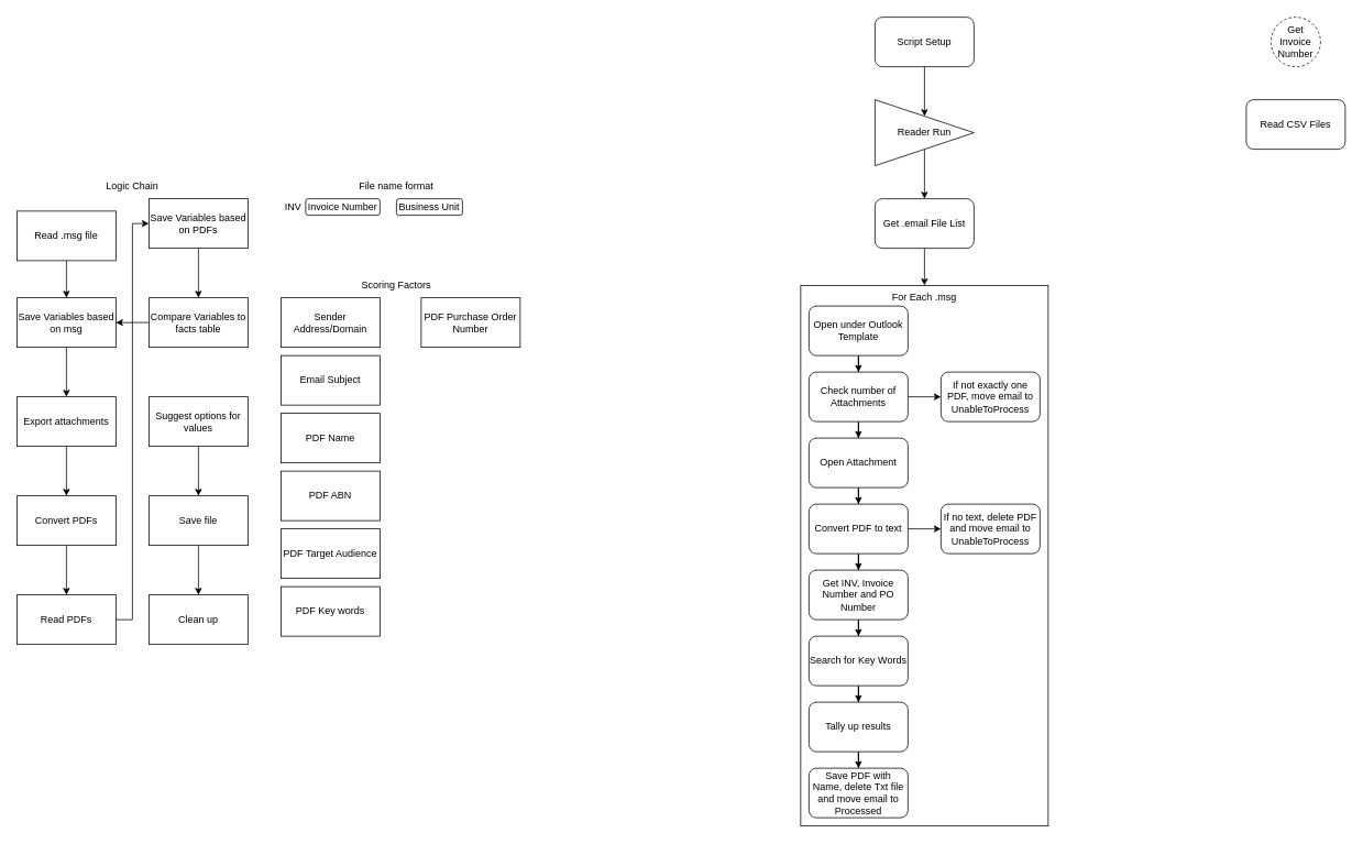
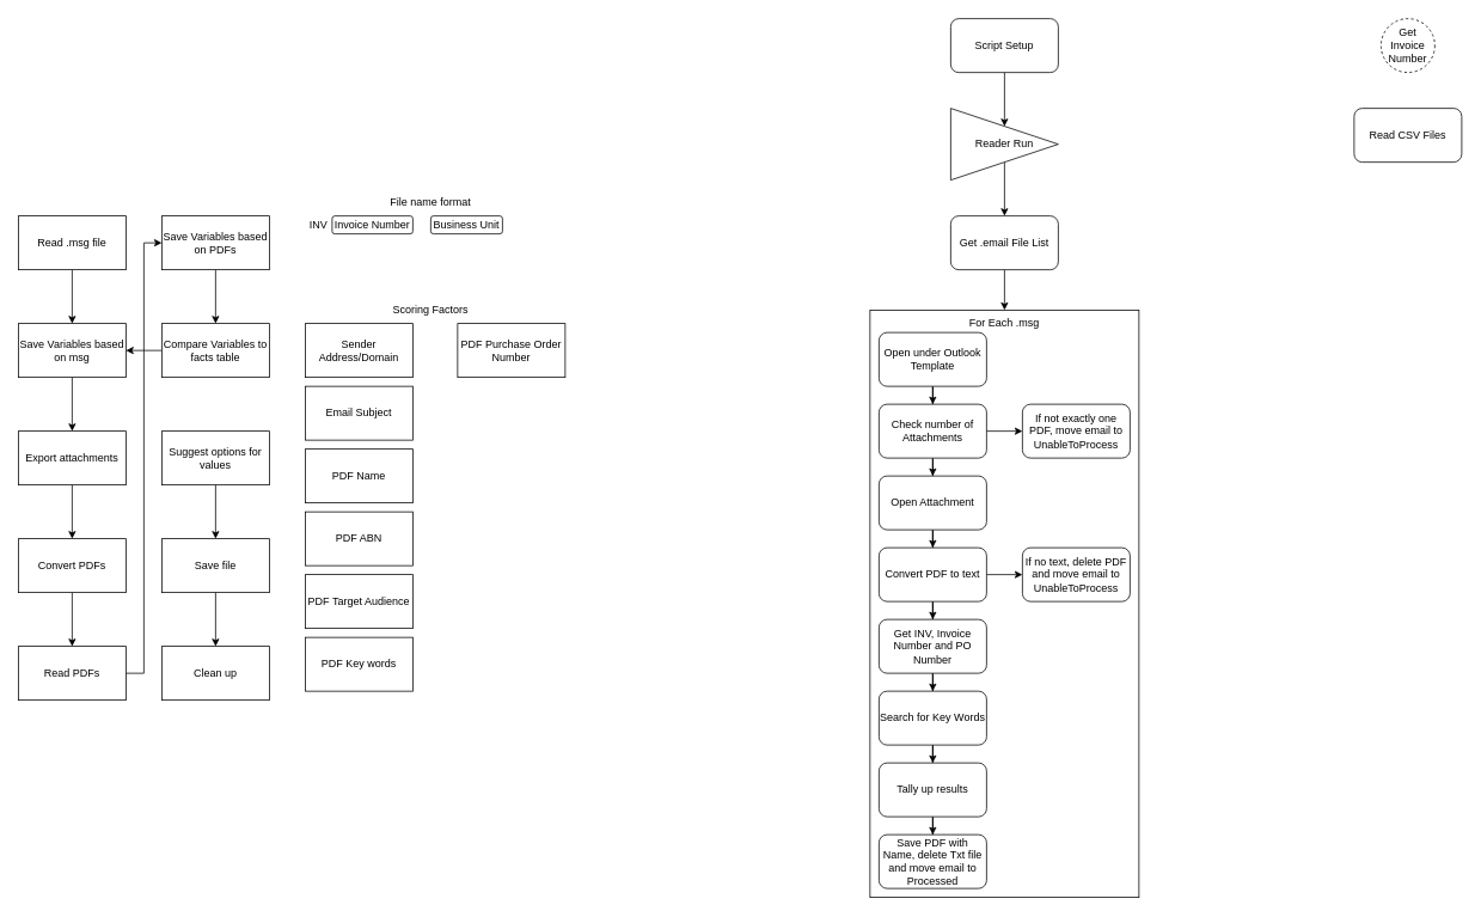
  <mxCell id="0" />
  <mxCell id="1" parent="0" />
  <mxCell id="2" value="Get Invoice Number" style="ellipse;whiteSpace=wrap;html=1;aspect=fixed;dashed=1;" parent="1" vertex="1"><mxGeometry x="1540" y="20" width="60" height="60" as="geometry" /></mxCell>
  <mxCell id="3" value="" style="edgeStyle=orthogonalEdgeStyle;rounded=0;orthogonalLoop=1;jettySize=auto;html=1;" parent="1" source="4" target="6" edge="1"><mxGeometry relative="1" as="geometry" /></mxCell>
- <mxCell id="4" value="Read .msg file" style="rounded=0;whiteSpace=wrap;html=1;" parent="1" vertex="1"><mxGeometry x="20" y="255" width="120" height="60" as="geometry" /></mxCell>
+ <mxCell id="4" value="Read .msg file" style="rounded=0;whiteSpace=wrap;html=1;" parent="1" vertex="1"><mxGeometry x="20" y="240" width="120" height="60" as="geometry" /></mxCell>
  <mxCell id="5" value="" style="edgeStyle=orthogonalEdgeStyle;rounded=0;orthogonalLoop=1;jettySize=auto;html=1;" parent="1" source="6" target="8" edge="1"><mxGeometry relative="1" as="geometry" /></mxCell>
  <mxCell id="6" value="Save Variables based on msg" style="rounded=0;whiteSpace=wrap;html=1;" parent="1" vertex="1"><mxGeometry x="20" y="360" width="120" height="60" as="geometry" /></mxCell>
  <mxCell id="7" value="" style="edgeStyle=orthogonalEdgeStyle;rounded=0;orthogonalLoop=1;jettySize=auto;html=1;" parent="1" source="8" target="10" edge="1"><mxGeometry relative="1" as="geometry" /></mxCell>
  <mxCell id="8" value="Export attachments" style="rounded=0;whiteSpace=wrap;html=1;" parent="1" vertex="1"><mxGeometry x="20" y="480" width="120" height="60" as="geometry" /></mxCell>
  <mxCell id="9" value="" style="edgeStyle=orthogonalEdgeStyle;rounded=0;orthogonalLoop=1;jettySize=auto;html=1;" parent="1" source="10" target="12" edge="1"><mxGeometry relative="1" as="geometry" /></mxCell>
  <mxCell id="10" value="Convert PDFs" style="rounded=0;whiteSpace=wrap;html=1;" parent="1" vertex="1"><mxGeometry x="20" y="600" width="120" height="60" as="geometry" /></mxCell>
  <mxCell id="11" style="edgeStyle=orthogonalEdgeStyle;rounded=0;orthogonalLoop=1;jettySize=auto;html=1;exitX=1;exitY=0.5;exitDx=0;exitDy=0;entryX=0;entryY=0.5;entryDx=0;entryDy=0;" parent="1" source="12" target="14" edge="1"><mxGeometry relative="1" as="geometry" /></mxCell>
  <mxCell id="12" value="Read PDFs" style="rounded=0;whiteSpace=wrap;html=1;" parent="1" vertex="1"><mxGeometry x="20" y="720" width="120" height="60" as="geometry" /></mxCell>
  <mxCell id="13" value="" style="edgeStyle=orthogonalEdgeStyle;rounded=0;orthogonalLoop=1;jettySize=auto;html=1;" parent="1" source="14" target="16" edge="1"><mxGeometry relative="1" as="geometry" /></mxCell>
  <mxCell id="14" value="Save Variables based on PDFs" style="rounded=0;whiteSpace=wrap;html=1;" parent="1" vertex="1"><mxGeometry x="180" y="240" width="120" height="60" as="geometry" /></mxCell>
  <mxCell id="15" value="" style="edgeStyle=orthogonalEdgeStyle;rounded=0;orthogonalLoop=1;jettySize=auto;html=1;" parent="1" source="16" target="6" edge="1"><mxGeometry relative="1" as="geometry" /></mxCell>
  <mxCell id="16" value="Compare Variables to facts table" style="rounded=0;whiteSpace=wrap;html=1;" parent="1" vertex="1"><mxGeometry x="180" y="360" width="120" height="60" as="geometry" /></mxCell>
- <mxCell id="17" value="Logic Chain" style="text;html=1;strokeColor=none;fillColor=none;align=center;verticalAlign=middle;whiteSpace=wrap;rounded=0;" parent="1" vertex="1"><mxGeometry x="120" y="210" width="80" height="30" as="geometry" /></mxCell>
  <mxCell id="18" value="" style="edgeStyle=orthogonalEdgeStyle;rounded=0;orthogonalLoop=1;jettySize=auto;html=1;" parent="1" source="19" target="21" edge="1"><mxGeometry relative="1" as="geometry" /></mxCell>
  <mxCell id="19" value="Suggest options for values" style="rounded=0;whiteSpace=wrap;html=1;" parent="1" vertex="1"><mxGeometry x="180" y="480" width="120" height="60" as="geometry" /></mxCell>
  <mxCell id="20" value="" style="edgeStyle=orthogonalEdgeStyle;rounded=0;orthogonalLoop=1;jettySize=auto;html=1;" parent="1" source="21" target="22" edge="1"><mxGeometry relative="1" as="geometry" /></mxCell>
  <mxCell id="21" value="Save file" style="rounded=0;whiteSpace=wrap;html=1;" parent="1" vertex="1"><mxGeometry x="180" y="600" width="120" height="60" as="geometry" /></mxCell>
  <mxCell id="22" value="Clean up" style="rounded=0;whiteSpace=wrap;html=1;" parent="1" vertex="1"><mxGeometry x="180" y="720" width="120" height="60" as="geometry" /></mxCell>
  <mxCell id="23" value="Invoice Number" style="rounded=1;whiteSpace=wrap;html=1;" parent="1" vertex="1"><mxGeometry x="370" y="240" width="90" height="20" as="geometry" /></mxCell>
  <mxCell id="24" value="Business Unit" style="rounded=1;whiteSpace=wrap;html=1;" parent="1" vertex="1"><mxGeometry x="480" y="240" width="80" height="20" as="geometry" /></mxCell>
  <mxCell id="25" value="File name format" style="text;html=1;strokeColor=none;fillColor=none;align=center;verticalAlign=middle;whiteSpace=wrap;rounded=0;" parent="1" vertex="1"><mxGeometry x="430" y="210" width="100" height="30" as="geometry" /></mxCell>
  <mxCell id="26" value="INV" style="text;html=1;strokeColor=none;fillColor=none;align=center;verticalAlign=middle;whiteSpace=wrap;rounded=0;" parent="1" vertex="1"><mxGeometry x="340" y="240" width="30" height="20" as="geometry" /></mxCell>
  <mxCell id="27" value="Scoring Factors" style="text;html=1;strokeColor=none;fillColor=none;align=center;verticalAlign=middle;whiteSpace=wrap;rounded=0;" parent="1" vertex="1"><mxGeometry x="435" y="330" width="90" height="30" as="geometry" /></mxCell>
  <mxCell id="28" value="Sender Address/Domain" style="rounded=0;whiteSpace=wrap;html=1;" parent="1" vertex="1"><mxGeometry x="340" y="360" width="120" height="60" as="geometry" /></mxCell>
  <mxCell id="29" value="Email Subject" style="rounded=0;whiteSpace=wrap;html=1;" parent="1" vertex="1"><mxGeometry x="340" y="430" width="120" height="60" as="geometry" /></mxCell>
  <mxCell id="30" value="PDF Name" style="rounded=0;whiteSpace=wrap;html=1;" parent="1" vertex="1"><mxGeometry x="340" y="500" width="120" height="60" as="geometry" /></mxCell>
  <mxCell id="31" value="PDF ABN" style="rounded=0;whiteSpace=wrap;html=1;" parent="1" vertex="1"><mxGeometry x="340" y="570" width="120" height="60" as="geometry" /></mxCell>
  <mxCell id="32" value="PDF Target Audience" style="rounded=0;whiteSpace=wrap;html=1;" parent="1" vertex="1"><mxGeometry x="340" y="640" width="120" height="60" as="geometry" /></mxCell>
  <mxCell id="33" value="PDF Key words" style="rounded=0;whiteSpace=wrap;html=1;" parent="1" vertex="1"><mxGeometry x="340" y="710" width="120" height="60" as="geometry" /></mxCell>
  <mxCell id="34" value="PDF Purchase Order Number" style="rounded=0;whiteSpace=wrap;html=1;" parent="1" vertex="1"><mxGeometry x="510" y="360" width="120" height="60" as="geometry" /></mxCell>
  <mxCell id="35" value="" style="edgeStyle=orthogonalEdgeStyle;rounded=0;orthogonalLoop=1;jettySize=auto;html=1;" parent="1" source="36" target="37" edge="1"><mxGeometry relative="1" as="geometry" /></mxCell>
  <mxCell id="36" value="Get .email File List" style="rounded=1;whiteSpace=wrap;html=1;" parent="1" vertex="1"><mxGeometry x="1060" y="240" width="120" height="60" as="geometry" /></mxCell>
  <mxCell id="37" value="For Each .msg" style="rounded=0;whiteSpace=wrap;html=1;verticalAlign=top;" parent="1" vertex="1"><mxGeometry x="970" y="345" width="300" height="655" as="geometry" /></mxCell>
  <mxCell id="38" value="" style="edgeStyle=orthogonalEdgeStyle;rounded=0;orthogonalLoop=1;jettySize=auto;html=1;" parent="1" source="39" target="46" edge="1"><mxGeometry relative="1" as="geometry" /></mxCell>
  <mxCell id="39" value="Open under Outlook Template" style="rounded=1;whiteSpace=wrap;html=1;" parent="1" vertex="1"><mxGeometry x="980" y="370" width="120" height="60" as="geometry" /></mxCell>
  <mxCell id="40" value="" style="edgeStyle=orthogonalEdgeStyle;rounded=0;orthogonalLoop=1;jettySize=auto;html=1;" parent="1" source="41" target="43" edge="1"><mxGeometry relative="1" as="geometry" /></mxCell>
  <mxCell id="41" value="Script Setup" style="rounded=1;whiteSpace=wrap;html=1;" parent="1" vertex="1"><mxGeometry x="1060" y="20" width="120" height="60" as="geometry" /></mxCell>
  <mxCell id="42" value="" style="edgeStyle=orthogonalEdgeStyle;rounded=0;orthogonalLoop=1;jettySize=auto;html=1;" parent="1" source="43" target="36" edge="1"><mxGeometry relative="1" as="geometry" /></mxCell>
  <mxCell id="43" value="Reader Run" style="triangle;whiteSpace=wrap;html=1;" parent="1" vertex="1"><mxGeometry x="1060" y="120" width="120" height="80" as="geometry" /></mxCell>
  <mxCell id="44" style="edgeStyle=orthogonalEdgeStyle;rounded=0;orthogonalLoop=1;jettySize=auto;html=1;exitX=1;exitY=0.5;exitDx=0;exitDy=0;entryX=0;entryY=0.5;entryDx=0;entryDy=0;" parent="1" source="46" target="47" edge="1"><mxGeometry relative="1" as="geometry" /></mxCell>
  <mxCell id="45" style="edgeStyle=orthogonalEdgeStyle;rounded=0;orthogonalLoop=1;jettySize=auto;html=1;exitX=0.5;exitY=1;exitDx=0;exitDy=0;" parent="1" source="46" target="49" edge="1"><mxGeometry relative="1" as="geometry" /></mxCell>
  <mxCell id="46" value="Check number of Attachments" style="rounded=1;whiteSpace=wrap;html=1;" parent="1" vertex="1"><mxGeometry x="980" y="450" width="120" height="60" as="geometry" /></mxCell>
  <mxCell id="47" value="If not exactly one PDF, move email to UnableToProcess" style="rounded=1;whiteSpace=wrap;html=1;" parent="1" vertex="1"><mxGeometry x="1140" y="450" width="120" height="60" as="geometry" /></mxCell>
  <mxCell id="48" value="" style="edgeStyle=orthogonalEdgeStyle;rounded=0;orthogonalLoop=1;jettySize=auto;html=1;" parent="1" source="49" target="52" edge="1"><mxGeometry relative="1" as="geometry" /></mxCell>
  <mxCell id="49" value="Open Attachment" style="rounded=1;whiteSpace=wrap;html=1;" parent="1" vertex="1"><mxGeometry x="980" y="530" width="120" height="60" as="geometry" /></mxCell>
  <mxCell id="50" value="" style="edgeStyle=orthogonalEdgeStyle;rounded=0;orthogonalLoop=1;jettySize=auto;html=1;" parent="1" source="52" target="53" edge="1"><mxGeometry relative="1" as="geometry" /></mxCell>
  <mxCell id="51" value="" style="edgeStyle=orthogonalEdgeStyle;rounded=0;orthogonalLoop=1;jettySize=auto;html=1;" parent="1" source="52" target="55" edge="1"><mxGeometry relative="1" as="geometry" /></mxCell>
  <mxCell id="52" value="Convert PDF to text" style="rounded=1;whiteSpace=wrap;html=1;" parent="1" vertex="1"><mxGeometry x="980" y="610" width="120" height="60" as="geometry" /></mxCell>
  <mxCell id="53" value="If no text, delete PDF and move email to UnableToProcess" style="rounded=1;whiteSpace=wrap;html=1;" parent="1" vertex="1"><mxGeometry x="1140" y="610" width="120" height="60" as="geometry" /></mxCell>
  <mxCell id="54" value="" style="edgeStyle=orthogonalEdgeStyle;rounded=0;orthogonalLoop=1;jettySize=auto;html=1;" parent="1" source="55" target="57" edge="1"><mxGeometry relative="1" as="geometry" /></mxCell>
  <mxCell id="55" value="Get INV, Invoice Number and PO Number" style="rounded=1;whiteSpace=wrap;html=1;" parent="1" vertex="1"><mxGeometry x="980" y="690" width="120" height="60" as="geometry" /></mxCell>
  <mxCell id="56" style="edgeStyle=orthogonalEdgeStyle;rounded=0;orthogonalLoop=1;jettySize=auto;html=1;exitX=0.5;exitY=1;exitDx=0;exitDy=0;" parent="1" source="57" target="59" edge="1"><mxGeometry relative="1" as="geometry" /></mxCell>
  <mxCell id="57" value="Search for Key Words" style="rounded=1;whiteSpace=wrap;html=1;" parent="1" vertex="1"><mxGeometry x="980" y="770" width="120" height="60" as="geometry" /></mxCell>
  <mxCell id="58" style="edgeStyle=orthogonalEdgeStyle;rounded=0;orthogonalLoop=1;jettySize=auto;html=1;exitX=0.5;exitY=1;exitDx=0;exitDy=0;" parent="1" source="59" target="60" edge="1"><mxGeometry relative="1" as="geometry" /></mxCell>
  <mxCell id="59" value="Tally up results" style="rounded=1;whiteSpace=wrap;html=1;" parent="1" vertex="1"><mxGeometry x="980" y="850" width="120" height="60" as="geometry" /></mxCell>
  <mxCell id="60" value="Save PDF with Name, delete Txt file and move email to Processed" style="rounded=1;whiteSpace=wrap;html=1;" parent="1" vertex="1"><mxGeometry x="980" y="930" width="120" height="60" as="geometry" /></mxCell>
  <mxCell id="61" value="Read CSV Files" style="rounded=1;whiteSpace=wrap;html=1;" parent="1" vertex="1"><mxGeometry x="1510" y="120" width="120" height="60" as="geometry" /></mxCell>
